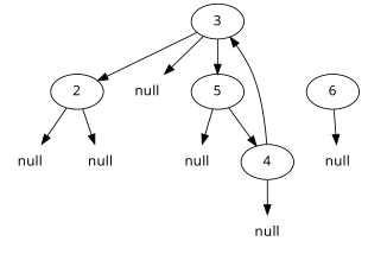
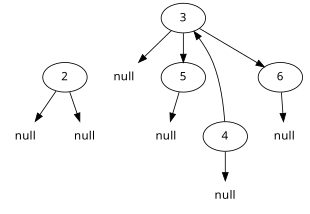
  digraph {
    node [fontname=Courrier shape=plaintext]
    n1 [label=2 shape=""]
    n2 [label=null]
    n3 [label=null]
    n4 [label=3 shape=""]
    n5 [label=null]
    n6 [label=5 shape=""]
    n7 [label=4 shape=""]
    n8 [label=null]
    n9 [label=null]
    n10 [label=6 shape=""]
    n11 [label=null]
    n1 -> n2
    n1 -> n3
-   n4 -> n1
+   n4 -> n10
    n4 -> n5
    n4 -> n6
-   n6 -> n7
    n6 -> n9
    n7 -> n4
    n7 -> n8
    n10 -> n11
  }
